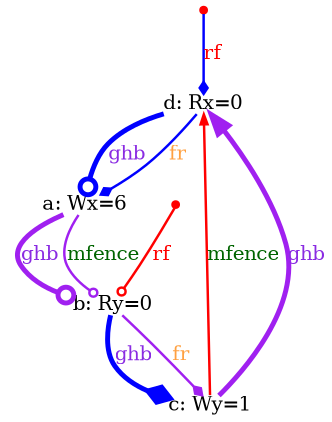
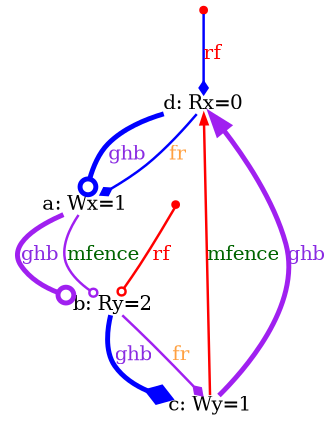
  digraph {
    fontname=Arial
    node [fixedsize=true fontsize=12 shape=none]
    edge [arrowhead=odot arrowsize=0.600000 color=purple fontcolor=blueviolet fontsize=12 penwidth=1.500000]
-   n1 [height=0.166667 label="a: Wx=6" width=0.666667]
-   n2 [height=0.166667 label="b: Ry=0" width=0.666667]
+   n1 [height=0.166667 label="a: Wx=1" width=0.666667]
+   n2 [height=0.166667 label="b: Ry=2" width=0.666667]
    n3 [height=0.166667 label="c: Wy=1" width=0.666667]
    n4 [color=red height=0.166667 label="d: Rx=0" width=0.666667]
    initeiid1 [color=red height=0.06 shape=point width=0.06 fixedsize="" fontsize=""]
    initeiid3 [color=red height=0.06 shape=point width=0.06 fixedsize="" fontsize=""]
    n1 -> n2 [fontcolor=darkgreen label=mfence]
    n1 -> n2 [arrowsize=1.2 label=ghb penwidth=3.0]
    n2 -> n3 [arrowhead=diamond arrowsize=1.2 color=blue label=ghb penwidth=3.0]
    n2 -> n3 [arrowhead=diamond fontcolor="#ffa040" label=fr]
    n4 -> n1 [arrowsize=1.2 color=blue label=ghb penwidth=3.0]
    n4 -> n1 [arrowhead=diamond color=blue fontcolor="#ffa040" label=fr]
    n4 -> n3 [color=red dir=back fontcolor=darkgreen label=mfence arrowhead=""]
    n4 -> n3 [arrowsize=1.2 dir=back label=ghb penwidth=3.0 arrowhead=""]
    initeiid1 -> n2 [color=red fontcolor=red label=rf]
    initeiid3 -> n4 [arrowhead=diamond color=blue fontcolor=red label=rf]
  }
